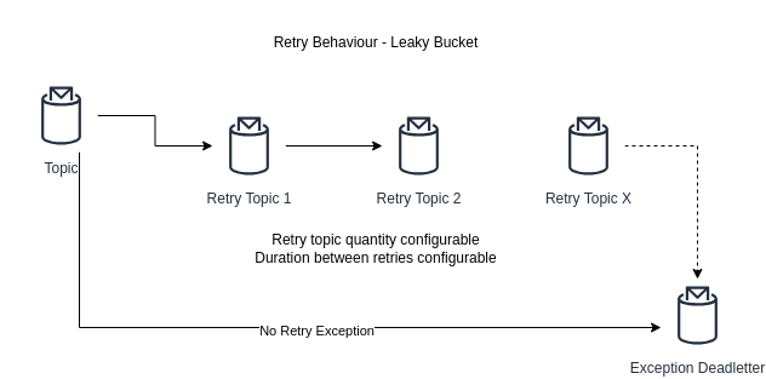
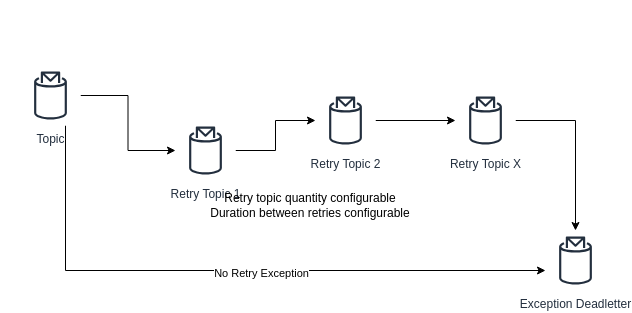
  <mxCell id="0" />
  <mxCell id="1" parent="0" />
  <mxCell id="2" value="" style="edgeStyle=orthogonalEdgeStyle;rounded=0;orthogonalLoop=1;jettySize=auto;html=1;" edge="1" parent="1" source="5" target="7"><mxGeometry relative="1" as="geometry" /></mxCell>
  <mxCell id="3" style="edgeStyle=orthogonalEdgeStyle;rounded=0;orthogonalLoop=1;jettySize=auto;html=1;" edge="1" parent="1" source="5" target="12"><mxGeometry relative="1" as="geometry"><mxPoint x="535" y="270" as="targetPoint" /><Array as="points"><mxPoint x="65" y="270" /></Array></mxGeometry></mxCell>
  <mxCell id="4" value="No Retry Exception" style="edgeLabel;html=1;align=center;verticalAlign=middle;resizable=0;points=[];" vertex="1" connectable="0" parent="3"><mxGeometry x="-0.218" y="-2" relative="1" as="geometry"><mxPoint x="96" as="offset" /></mxGeometry></mxCell>
  <mxCell id="5" value="Topic" style="sketch=0;outlineConnect=0;fontColor=#232F3E;gradientColor=none;strokeColor=#232F3E;fillColor=#ffffff;dashed=0;verticalLabelPosition=bottom;verticalAlign=top;align=center;html=1;fontSize=12;fontStyle=0;aspect=fixed;shape=mxgraph.aws4.resourceIcon;resIcon=mxgraph.aws4.topic_2;" vertex="1" parent="1"><mxGeometry x="20" y="65" width="60" height="60" as="geometry" /></mxCell>
  <mxCell id="6" value="" style="edgeStyle=orthogonalEdgeStyle;rounded=0;orthogonalLoop=1;jettySize=auto;html=1;" edge="1" parent="1" source="7" target="9"><mxGeometry relative="1" as="geometry" /></mxCell>
- <mxCell id="7" value="Retry Topic 1" style="sketch=0;outlineConnect=0;fontColor=#232F3E;gradientColor=none;strokeColor=#232F3E;fillColor=#ffffff;dashed=0;verticalLabelPosition=bottom;verticalAlign=top;align=center;html=1;fontSize=12;fontStyle=0;aspect=fixed;shape=mxgraph.aws4.resourceIcon;resIcon=mxgraph.aws4.topic_2;" vertex="1" parent="1"><mxGeometry x="175" y="90" width="60" height="60" as="geometry" /></mxCell>
+ <mxCell id="7" value="Retry Topic 1" style="sketch=0;outlineConnect=0;fontColor=#232F3E;gradientColor=none;strokeColor=#232F3E;fillColor=#ffffff;dashed=0;verticalLabelPosition=bottom;verticalAlign=top;align=center;html=1;fontSize=12;fontStyle=0;aspect=fixed;shape=mxgraph.aws4.resourceIcon;resIcon=mxgraph.aws4.topic_2;" vertex="1" parent="1"><mxGeometry x="175" y="120" width="60" height="60" as="geometry" /></mxCell>
+ <mxCell id="8" value="" style="edgeStyle=orthogonalEdgeStyle;rounded=0;orthogonalLoop=1;jettySize=auto;html=1;" edge="1" parent="1" source="9" target="11"><mxGeometry relative="1" as="geometry" /></mxCell>
  <mxCell id="9" value="Retry Topic 2" style="sketch=0;outlineConnect=0;fontColor=#232F3E;gradientColor=none;strokeColor=#232F3E;fillColor=#ffffff;dashed=0;verticalLabelPosition=bottom;verticalAlign=top;align=center;html=1;fontSize=12;fontStyle=0;aspect=fixed;shape=mxgraph.aws4.resourceIcon;resIcon=mxgraph.aws4.topic_2;" vertex="1" parent="1"><mxGeometry x="315" y="90" width="60" height="60" as="geometry" /></mxCell>
- <mxCell id="10" value="" style="edgeStyle=orthogonalEdgeStyle;rounded=0;orthogonalLoop=1;jettySize=auto;html=1;dashed=1;" edge="1" parent="1" source="11" target="12"><mxGeometry relative="1" as="geometry" /></mxCell>
+ <mxCell id="10" value="" style="edgeStyle=orthogonalEdgeStyle;rounded=0;orthogonalLoop=1;jettySize=auto;html=1;" edge="1" parent="1" source="11" target="12"><mxGeometry relative="1" as="geometry" /></mxCell>
  <mxCell id="11" value="Retry Topic X" style="sketch=0;outlineConnect=0;fontColor=#232F3E;gradientColor=none;strokeColor=#232F3E;fillColor=#ffffff;dashed=0;verticalLabelPosition=bottom;verticalAlign=top;align=center;html=1;fontSize=12;fontStyle=0;aspect=fixed;shape=mxgraph.aws4.resourceIcon;resIcon=mxgraph.aws4.topic_2;" vertex="1" parent="1"><mxGeometry x="455" y="90" width="60" height="60" as="geometry" /></mxCell>
  <mxCell id="12" value="Exception Deadletter" style="sketch=0;outlineConnect=0;fontColor=#232F3E;gradientColor=none;strokeColor=#232F3E;fillColor=#ffffff;dashed=0;verticalLabelPosition=bottom;verticalAlign=top;align=center;html=1;fontSize=12;fontStyle=0;aspect=fixed;shape=mxgraph.aws4.resourceIcon;resIcon=mxgraph.aws4.topic_2;" vertex="1" parent="1"><mxGeometry x="545" y="230" width="60" height="60" as="geometry" /></mxCell>
  <mxCell id="13" value="Retry topic quantity configurable&lt;br&gt;Duration between retries configurable" style="text;html=1;strokeColor=none;fillColor=none;align=center;verticalAlign=middle;whiteSpace=wrap;rounded=0;" vertex="1" parent="1"><mxGeometry x="185" y="190" width="250" height="30" as="geometry" /></mxCell>
- <mxCell id="14" value="Retry Behaviour - Leaky Bucket" style="text;html=1;strokeColor=none;fillColor=none;align=center;verticalAlign=middle;whiteSpace=wrap;rounded=0;" vertex="1" parent="1"><mxGeometry x="220" y="20" width="180" height="30" as="geometry" /></mxCell>
